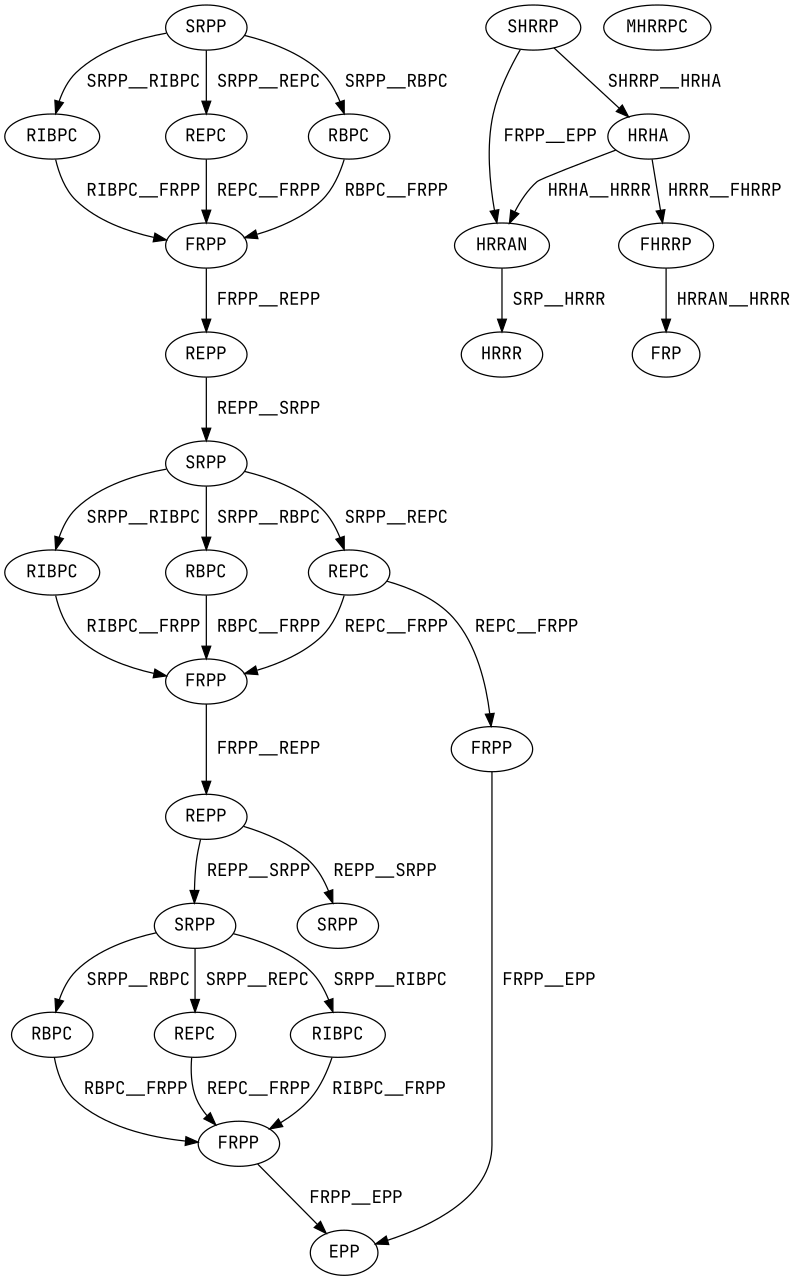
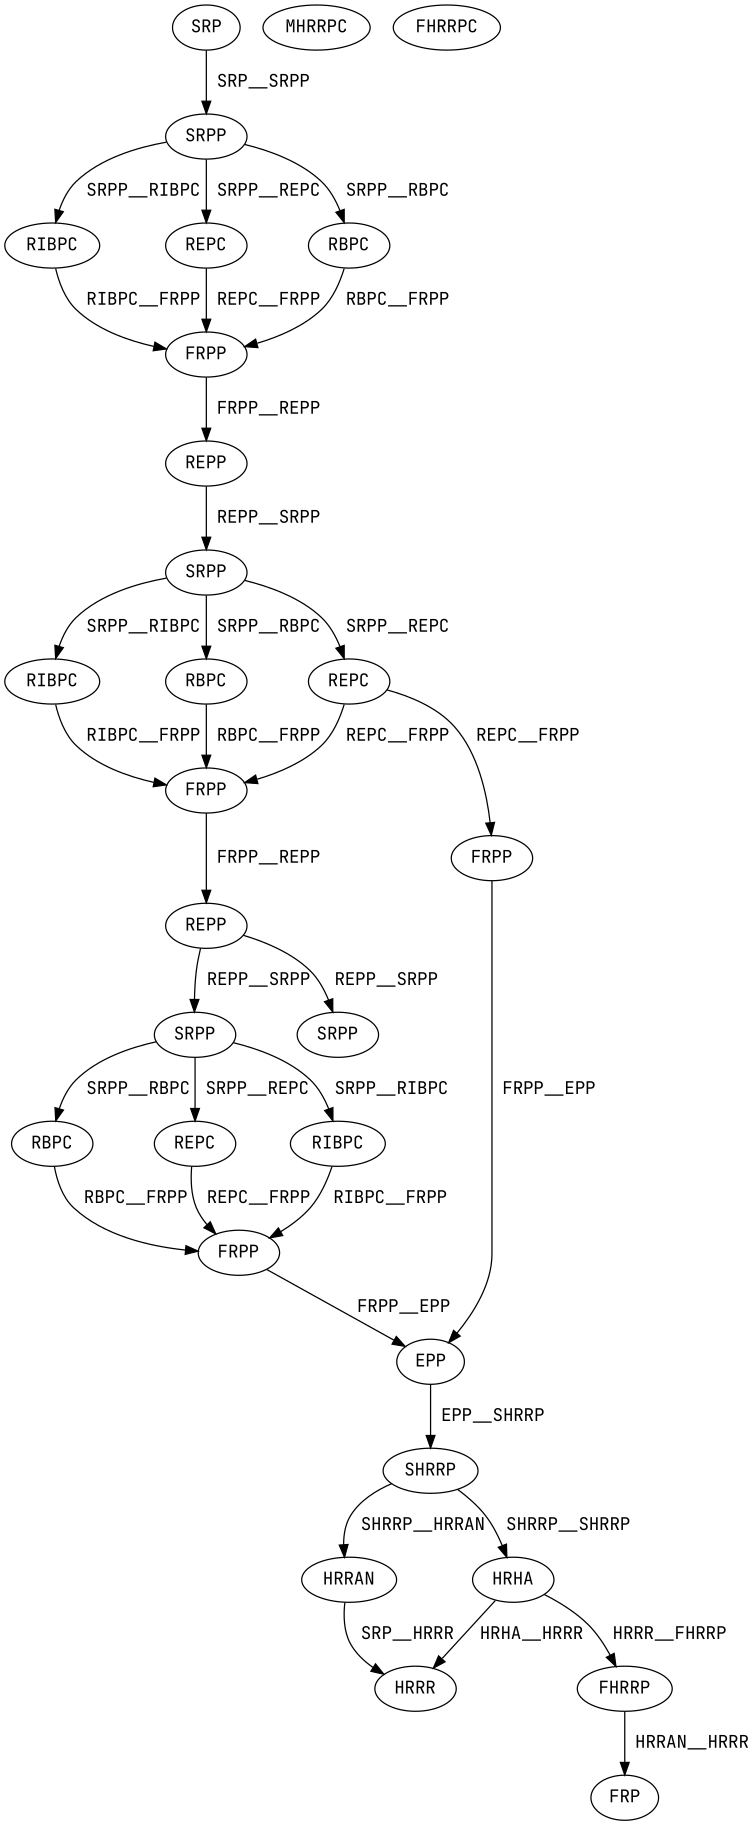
  digraph {
    fontname="JetBrains Mono"
    node [color=black fontcolor=black fontname="JetBrains Mono"]
    edge [color=black fontcolor=black fontname="JetBrains Mono"]
+   n1 [label=SRP]
    n2 [label=SRPP]
    n3 [label=RIBPC]
    n4 [label=REPC]
    n5 [label=RBPC]
    n6 [label=FRPP]
    n7 [label=REPP]
    n8 [label=SRPP]
    n9 [label=RIBPC]
    n10 [label=RBPC]
    n11 [label=REPC]
    n12 [label=FRPP]
    n13 [label=FRPP]
    n14 [label=REPP]
    n15 [label=EPP]
    n16 [label=SRPP]
    n17 [label=SRPP]
    n18 [label=RBPC]
    n19 [label=REPC]
    n20 [label=RIBPC]
    n21 [label=FRPP]
    n22 [label=SHRRP]
    n23 [label=HRRAN]
    n24 [label=HRHA]
    n25 [label=HRRR]
    n26 [label=FHRRP]
    n27 [label=MHRRPC]
+   n28 [label=FHRRPC]
    n29 [label=FRP]
+   n1 -> n2 [label=" SRP__SRPP"]
    n2 -> n3 [label=" SRPP__RIBPC"]
    n2 -> n4 [label=" SRPP__REPC"]
    n2 -> n5 [label=" SRPP__RBPC"]
    n3 -> n6 [label=" RIBPC__FRPP"]
    n4 -> n6 [label=" REPC__FRPP"]
    n5 -> n6 [label=" RBPC__FRPP"]
    n6 -> n7 [label=" FRPP__REPP"]
    n7 -> n8 [label=" REPP__SRPP"]
    n8 -> n9 [label=" SRPP__RIBPC"]
    n8 -> n10 [label=" SRPP__RBPC"]
    n8 -> n11 [label=" SRPP__REPC"]
    n9 -> n12 [label=" RIBPC__FRPP"]
    n10 -> n12 [label=" RBPC__FRPP"]
    n11 -> n12 [label=" REPC__FRPP"]
    n11 -> n13 [label=" REPC__FRPP"]
    n12 -> n14 [label=" FRPP__REPP"]
    n13 -> n15 [label=" FRPP__EPP"]
    n14 -> n16 [label=" REPP__SRPP"]
    n14 -> n17 [label=" REPP__SRPP"]
+   n15 -> n22 [label=" EPP__SHRRP"]
    n16 -> n18 [label=" SRPP__RBPC"]
    n16 -> n19 [label=" SRPP__REPC"]
    n16 -> n20 [label=" SRPP__RIBPC"]
    n18 -> n21 [label=" RBPC__FRPP"]
    n19 -> n21 [label=" REPC__FRPP"]
    n20 -> n21 [label=" RIBPC__FRPP"]
    n21 -> n15 [label=" FRPP__EPP"]
-   n22 -> n23 [label=" FRPP__EPP"]
-   n22 -> n24 [label=" SHRRP__HRHA"]
+   n22 -> n23 [label=" SHRRP__HRRAN"]
+   n22 -> n24 [label=" SHRRP__SHRRP"]
    n23 -> n25 [label=" SRP__HRRR"]
-   n24 -> n23 [label=" HRHA__HRRR"]
+   n24 -> n25 [label=" HRHA__HRRR"]
    n24 -> n26 [label=" HRRR__FHRRP"]
    n26 -> n29 [label=" HRRAN__HRRR"]
  }
